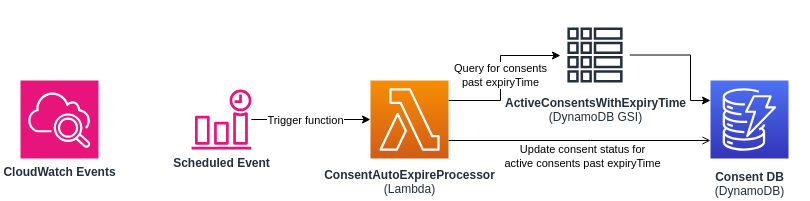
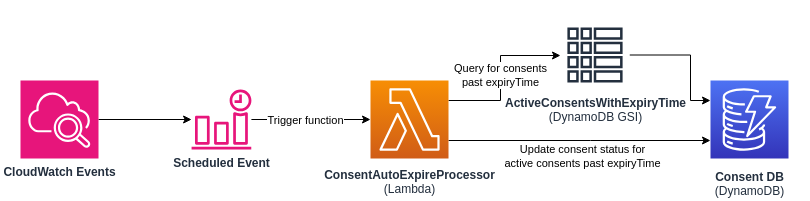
  <mxCell id="0" />
  <mxCell id="1" parent="0" />
+ <mxCell id="2" style="edgeStyle=orthogonalEdgeStyle;rounded=0;orthogonalLoop=1;jettySize=auto;html=1;" edge="1" parent="1" source="3" target="6"><mxGeometry relative="1" as="geometry" /></mxCell>
  <mxCell id="3" value="&lt;b&gt;CloudWatch Events&lt;/b&gt;" style="sketch=0;points=[[0,0,0],[0.25,0,0],[0.5,0,0],[0.75,0,0],[1,0,0],[0,1,0],[0.25,1,0],[0.5,1,0],[0.75,1,0],[1,1,0],[0,0.25,0],[0,0.5,0],[0,0.75,0],[1,0.25,0],[1,0.5,0],[1,0.75,0]];points=[[0,0,0],[0.25,0,0],[0.5,0,0],[0.75,0,0],[1,0,0],[0,1,0],[0.25,1,0],[0.5,1,0],[0.75,1,0],[1,1,0],[0,0.25,0],[0,0.5,0],[0,0.75,0],[1,0.25,0],[1,0.5,0],[1,0.75,0]];outlineConnect=0;fontColor=#232F3E;fillColor=#E7157B;strokeColor=#ffffff;dashed=0;verticalLabelPosition=bottom;verticalAlign=top;align=center;html=1;fontSize=12;fontStyle=0;aspect=fixed;shape=mxgraph.aws4.resourceIcon;resIcon=mxgraph.aws4.cloudwatch_2;" vertex="1" parent="1"><mxGeometry x="20" y="80" width="78" height="78" as="geometry" /></mxCell>
  <mxCell id="4" style="edgeStyle=orthogonalEdgeStyle;rounded=0;orthogonalLoop=1;jettySize=auto;html=1;" edge="1" parent="1" source="6" target="11"><mxGeometry relative="1" as="geometry" /></mxCell>
  <mxCell id="5" value="Trigger function" style="edgeLabel;html=1;align=center;verticalAlign=middle;resizable=0;points=[];" vertex="1" connectable="0" parent="4"><mxGeometry x="-0.433" y="-3" relative="1" as="geometry"><mxPoint x="20" y="-3" as="offset" /></mxGeometry></mxCell>
  <mxCell id="6" value="&lt;b&gt;Scheduled Event&lt;/b&gt;" style="sketch=0;outlineConnect=0;fontColor=#232F3E;gradientColor=none;fillColor=#E7157B;strokeColor=none;dashed=0;verticalLabelPosition=bottom;verticalAlign=top;align=center;html=1;fontSize=12;fontStyle=0;aspect=fixed;pointerEvents=1;shape=mxgraph.aws4.event_time_based;" vertex="1" parent="1"><mxGeometry x="191" y="89" width="60" height="60" as="geometry" /></mxCell>
  <mxCell id="7" style="edgeStyle=orthogonalEdgeStyle;rounded=0;orthogonalLoop=1;jettySize=auto;html=1;" edge="1" parent="1" source="11" target="14"><mxGeometry relative="1" as="geometry"><Array as="points"><mxPoint x="500" y="100" /><mxPoint x="500" y="55" /></Array></mxGeometry></mxCell>
  <mxCell id="8" value="Query for consents&lt;div&gt;past expiryTime&lt;/div&gt;" style="edgeLabel;html=1;align=center;verticalAlign=middle;resizable=0;points=[];" vertex="1" connectable="0" parent="7"><mxGeometry x="0.006" y="3" relative="1" as="geometry"><mxPoint x="2" y="1" as="offset" /></mxGeometry></mxCell>
- <mxCell id="9" style="edgeStyle=orthogonalEdgeStyle;rounded=0;orthogonalLoop=1;jettySize=auto;html=1;endArrow=open;" edge="1" parent="1" source="11" target="12"><mxGeometry relative="1" as="geometry"><Array as="points"><mxPoint x="590" y="140" /><mxPoint x="590" y="140" /></Array></mxGeometry></mxCell>
+ <mxCell id="9" style="edgeStyle=orthogonalEdgeStyle;rounded=0;orthogonalLoop=1;jettySize=auto;html=1;" edge="1" parent="1" source="11" target="12"><mxGeometry relative="1" as="geometry"><Array as="points"><mxPoint x="590" y="140" /><mxPoint x="590" y="140" /></Array></mxGeometry></mxCell>
  <mxCell id="10" value="&lt;div&gt;Update consent status for&lt;/div&gt;&lt;div&gt;active consents past expiryTime&lt;/div&gt;" style="edgeLabel;html=1;align=center;verticalAlign=middle;resizable=0;points=[];" vertex="1" connectable="0" parent="9"><mxGeometry x="-0.092" y="4" relative="1" as="geometry"><mxPoint x="14" y="19" as="offset" /></mxGeometry></mxCell>
  <mxCell id="11" value="&lt;div&gt;&lt;b&gt;ConsentAutoExpireProcessor&lt;/b&gt;&lt;/div&gt;&lt;div&gt;(Lambda)&lt;/div&gt;" style="outlineConnect=0;fontColor=#232F3E;gradientColor=#F78E04;gradientDirection=north;fillColor=#D05C17;strokeColor=#ffffff;dashed=0;verticalLabelPosition=bottom;verticalAlign=top;align=center;html=1;fontSize=12;fontStyle=0;aspect=fixed;shape=mxgraph.aws4.resourceIcon;resIcon=mxgraph.aws4.lambda;labelBackgroundColor=#ffffff;spacingTop=3;" vertex="1" parent="1"><mxGeometry x="370" y="80" width="78" height="78" as="geometry" /></mxCell>
  <mxCell id="12" value="&lt;font&gt;&lt;b&gt;Consent DB&lt;/b&gt;&lt;br&gt;&lt;/font&gt;&lt;div&gt;&lt;font&gt;(DynamoDB)&lt;/font&gt;&lt;/div&gt;" style="outlineConnect=0;fontColor=#232F3E;gradientColor=#4D72F3;gradientDirection=north;fillColor=#3334B9;strokeColor=#ffffff;dashed=0;verticalLabelPosition=bottom;verticalAlign=top;align=center;html=1;fontSize=12;fontStyle=0;aspect=fixed;shape=mxgraph.aws4.resourceIcon;resIcon=mxgraph.aws4.dynamodb;labelBackgroundColor=#ffffff;spacingTop=5;" vertex="1" parent="1"><mxGeometry x="710" y="80" width="78" height="78" as="geometry" /></mxCell>
  <mxCell id="13" style="edgeStyle=orthogonalEdgeStyle;rounded=0;orthogonalLoop=1;jettySize=auto;html=1;" edge="1" parent="1" source="14" target="12"><mxGeometry relative="1" as="geometry"><Array as="points"><mxPoint x="690" y="55" /><mxPoint x="690" y="100" /></Array></mxGeometry></mxCell>
  <mxCell id="14" value="&lt;font&gt;&lt;b&gt;ActiveConsentsWithExpiryTime&lt;/b&gt;&lt;/font&gt;&lt;div&gt;&lt;font&gt;(DynamoDB GSI)&lt;/font&gt;&lt;/div&gt;" style="sketch=0;outlineConnect=0;fontColor=#232F3E;gradientColor=none;strokeColor=#232F3E;fillColor=#ffffff;dashed=0;verticalLabelPosition=bottom;verticalAlign=top;align=center;html=1;fontSize=12;fontStyle=0;aspect=fixed;shape=mxgraph.aws4.resourceIcon;resIcon=mxgraph.aws4.global_secondary_index;" vertex="1" parent="1"><mxGeometry x="560" y="20" width="69" height="69" as="geometry" /></mxCell>
